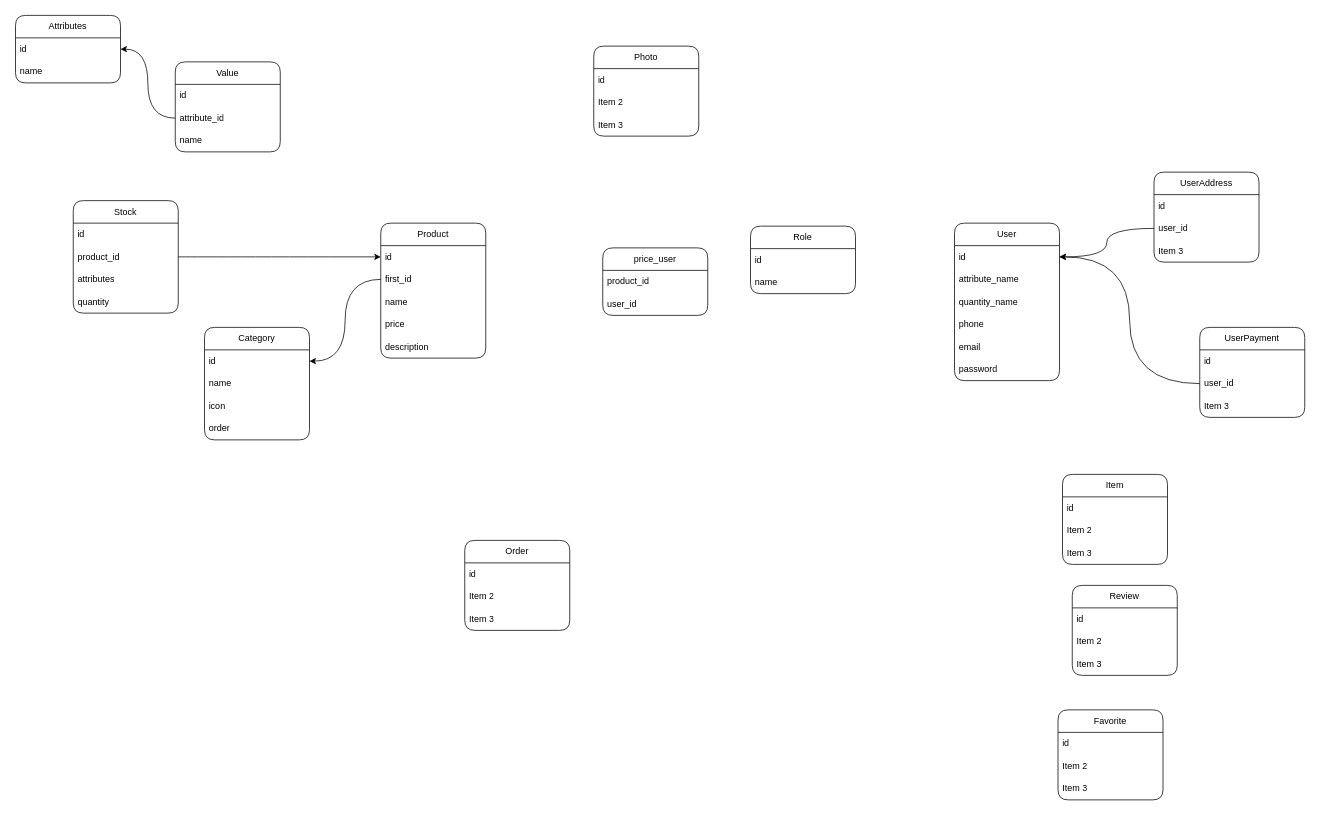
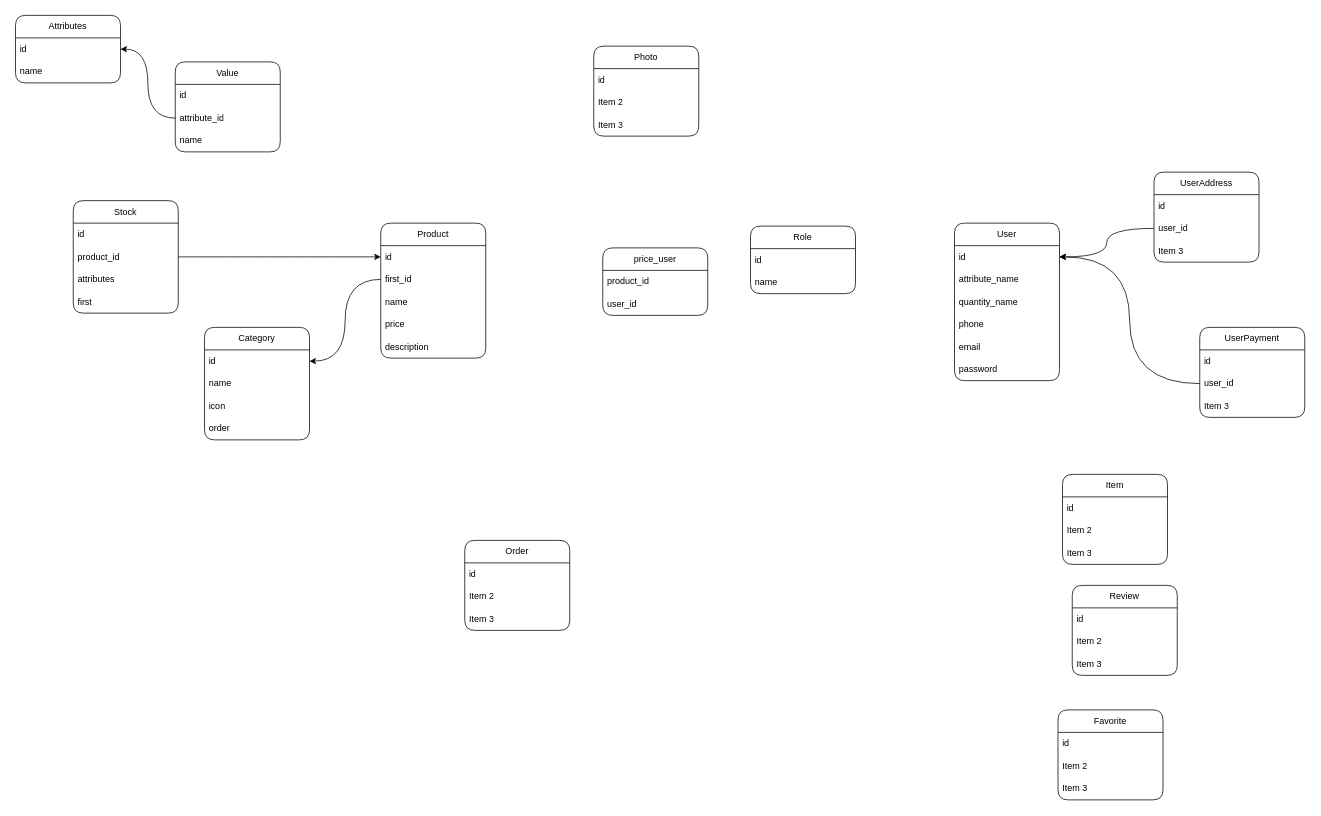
  <mxCell id="0" />
  <mxCell id="1" parent="0" />
  <mxCell id="2" value="User" style="swimlane;fontStyle=0;childLayout=stackLayout;horizontal=1;startSize=30;horizontalStack=0;resizeParent=1;resizeParentMax=0;resizeLast=0;collapsible=1;marginBottom=0;whiteSpace=wrap;html=1;rounded=1;" parent="1" vertex="1"><mxGeometry x="1272" y="297" width="140" height="210" as="geometry" /></mxCell>
  <mxCell id="3" value="id" style="text;strokeColor=none;fillColor=none;align=left;verticalAlign=middle;spacingLeft=4;spacingRight=4;overflow=hidden;points=[[0,0.5],[1,0.5]];portConstraint=eastwest;rotatable=0;whiteSpace=wrap;html=1;" parent="2" vertex="1"><mxGeometry y="30" width="140" height="30" as="geometry" /></mxCell>
  <mxCell id="4" value="attribute_name" style="text;strokeColor=none;fillColor=none;align=left;verticalAlign=middle;spacingLeft=4;spacingRight=4;overflow=hidden;points=[[0,0.5],[1,0.5]];portConstraint=eastwest;rotatable=0;whiteSpace=wrap;html=1;" parent="2" vertex="1"><mxGeometry y="60" width="140" height="30" as="geometry" /></mxCell>
  <mxCell id="5" value="quantity_name" style="text;strokeColor=none;fillColor=none;align=left;verticalAlign=middle;spacingLeft=4;spacingRight=4;overflow=hidden;points=[[0,0.5],[1,0.5]];portConstraint=eastwest;rotatable=0;whiteSpace=wrap;html=1;" parent="2" vertex="1"><mxGeometry y="90" width="140" height="30" as="geometry" /></mxCell>
  <mxCell id="6" value="phone" style="text;strokeColor=none;fillColor=none;align=left;verticalAlign=middle;spacingLeft=4;spacingRight=4;overflow=hidden;points=[[0,0.5],[1,0.5]];portConstraint=eastwest;rotatable=0;whiteSpace=wrap;html=1;" parent="2" vertex="1"><mxGeometry y="120" width="140" height="30" as="geometry" /></mxCell>
  <mxCell id="7" value="email" style="text;strokeColor=none;fillColor=none;align=left;verticalAlign=middle;spacingLeft=4;spacingRight=4;overflow=hidden;points=[[0,0.5],[1,0.5]];portConstraint=eastwest;rotatable=0;whiteSpace=wrap;html=1;" parent="2" vertex="1"><mxGeometry y="150" width="140" height="30" as="geometry" /></mxCell>
  <mxCell id="8" value="password" style="text;strokeColor=none;fillColor=none;align=left;verticalAlign=middle;spacingLeft=4;spacingRight=4;overflow=hidden;points=[[0,0.5],[1,0.5]];portConstraint=eastwest;rotatable=0;whiteSpace=wrap;html=1;" parent="2" vertex="1"><mxGeometry y="180" width="140" height="30" as="geometry" /></mxCell>
  <mxCell id="9" value="Order" style="swimlane;fontStyle=0;childLayout=stackLayout;horizontal=1;startSize=30;horizontalStack=0;resizeParent=1;resizeParentMax=0;resizeLast=0;collapsible=1;marginBottom=0;whiteSpace=wrap;html=1;rounded=1;" parent="1" vertex="1"><mxGeometry x="619" y="720" width="140" height="120" as="geometry" /></mxCell>
  <mxCell id="10" value="id" style="text;strokeColor=none;fillColor=none;align=left;verticalAlign=middle;spacingLeft=4;spacingRight=4;overflow=hidden;points=[[0,0.5],[1,0.5]];portConstraint=eastwest;rotatable=0;whiteSpace=wrap;html=1;" parent="9" vertex="1"><mxGeometry y="30" width="140" height="30" as="geometry" /></mxCell>
  <mxCell id="11" value="Item 2" style="text;strokeColor=none;fillColor=none;align=left;verticalAlign=middle;spacingLeft=4;spacingRight=4;overflow=hidden;points=[[0,0.5],[1,0.5]];portConstraint=eastwest;rotatable=0;whiteSpace=wrap;html=1;" parent="9" vertex="1"><mxGeometry y="60" width="140" height="30" as="geometry" /></mxCell>
  <mxCell id="12" value="Item 3" style="text;strokeColor=none;fillColor=none;align=left;verticalAlign=middle;spacingLeft=4;spacingRight=4;overflow=hidden;points=[[0,0.5],[1,0.5]];portConstraint=eastwest;rotatable=0;whiteSpace=wrap;html=1;" parent="9" vertex="1"><mxGeometry y="90" width="140" height="30" as="geometry" /></mxCell>
  <mxCell id="13" value="Role" style="swimlane;fontStyle=0;childLayout=stackLayout;horizontal=1;startSize=30;horizontalStack=0;resizeParent=1;resizeParentMax=0;resizeLast=0;collapsible=1;marginBottom=0;whiteSpace=wrap;html=1;rounded=1;" parent="1" vertex="1"><mxGeometry x="1000" y="301" width="140" height="90" as="geometry" /></mxCell>
  <mxCell id="14" value="id" style="text;strokeColor=none;fillColor=none;align=left;verticalAlign=middle;spacingLeft=4;spacingRight=4;overflow=hidden;points=[[0,0.5],[1,0.5]];portConstraint=eastwest;rotatable=0;whiteSpace=wrap;html=1;" parent="13" vertex="1"><mxGeometry y="30" width="140" height="30" as="geometry" /></mxCell>
  <mxCell id="15" value="name" style="text;strokeColor=none;fillColor=none;align=left;verticalAlign=middle;spacingLeft=4;spacingRight=4;overflow=hidden;points=[[0,0.5],[1,0.5]];portConstraint=eastwest;rotatable=0;whiteSpace=wrap;html=1;" parent="13" vertex="1"><mxGeometry y="60" width="140" height="30" as="geometry" /></mxCell>
  <mxCell id="16" value="Product" style="swimlane;fontStyle=0;childLayout=stackLayout;horizontal=1;startSize=30;horizontalStack=0;resizeParent=1;resizeParentMax=0;resizeLast=0;collapsible=1;marginBottom=0;whiteSpace=wrap;html=1;rounded=1;" parent="1" vertex="1"><mxGeometry x="507" y="297" width="140" height="180" as="geometry" /></mxCell>
  <mxCell id="17" value="id" style="text;strokeColor=none;fillColor=none;align=left;verticalAlign=middle;spacingLeft=4;spacingRight=4;overflow=hidden;points=[[0,0.5],[1,0.5]];portConstraint=eastwest;rotatable=0;whiteSpace=wrap;html=1;" parent="16" vertex="1"><mxGeometry y="30" width="140" height="30" as="geometry" /></mxCell>
  <mxCell id="18" value="first_id" style="text;strokeColor=none;fillColor=none;align=left;verticalAlign=middle;spacingLeft=4;spacingRight=4;overflow=hidden;points=[[0,0.5],[1,0.5]];portConstraint=eastwest;rotatable=0;whiteSpace=wrap;html=1;" parent="16" vertex="1"><mxGeometry y="60" width="140" height="30" as="geometry" /></mxCell>
  <mxCell id="19" value="name" style="text;strokeColor=none;fillColor=none;align=left;verticalAlign=middle;spacingLeft=4;spacingRight=4;overflow=hidden;points=[[0,0.5],[1,0.5]];portConstraint=eastwest;rotatable=0;whiteSpace=wrap;html=1;" parent="16" vertex="1"><mxGeometry y="90" width="140" height="30" as="geometry" /></mxCell>
  <mxCell id="20" value="price" style="text;strokeColor=none;fillColor=none;align=left;verticalAlign=middle;spacingLeft=4;spacingRight=4;overflow=hidden;points=[[0,0.5],[1,0.5]];portConstraint=eastwest;rotatable=0;whiteSpace=wrap;html=1;" parent="16" vertex="1"><mxGeometry y="120" width="140" height="30" as="geometry" /></mxCell>
  <mxCell id="21" value="description" style="text;strokeColor=none;fillColor=none;align=left;verticalAlign=middle;spacingLeft=4;spacingRight=4;overflow=hidden;points=[[0,0.5],[1,0.5]];portConstraint=eastwest;rotatable=0;whiteSpace=wrap;html=1;" parent="16" vertex="1"><mxGeometry y="150" width="140" height="30" as="geometry" /></mxCell>
  <mxCell id="22" value="Category" style="swimlane;fontStyle=0;childLayout=stackLayout;horizontal=1;startSize=30;horizontalStack=0;resizeParent=1;resizeParentMax=0;resizeLast=0;collapsible=1;marginBottom=0;whiteSpace=wrap;html=1;rounded=1;" parent="1" vertex="1"><mxGeometry x="272" y="436" width="140" height="150" as="geometry" /></mxCell>
  <mxCell id="23" value="id" style="text;strokeColor=none;fillColor=none;align=left;verticalAlign=middle;spacingLeft=4;spacingRight=4;overflow=hidden;points=[[0,0.5],[1,0.5]];portConstraint=eastwest;rotatable=0;whiteSpace=wrap;html=1;" parent="22" vertex="1"><mxGeometry y="30" width="140" height="30" as="geometry" /></mxCell>
  <mxCell id="24" value="name" style="text;strokeColor=none;fillColor=none;align=left;verticalAlign=middle;spacingLeft=4;spacingRight=4;overflow=hidden;points=[[0,0.5],[1,0.5]];portConstraint=eastwest;rotatable=0;whiteSpace=wrap;html=1;" parent="22" vertex="1"><mxGeometry y="60" width="140" height="30" as="geometry" /></mxCell>
  <mxCell id="25" value="icon" style="text;strokeColor=none;fillColor=none;align=left;verticalAlign=middle;spacingLeft=4;spacingRight=4;overflow=hidden;points=[[0,0.5],[1,0.5]];portConstraint=eastwest;rotatable=0;whiteSpace=wrap;html=1;" parent="22" vertex="1"><mxGeometry y="90" width="140" height="30" as="geometry" /></mxCell>
  <mxCell id="26" value="order" style="text;strokeColor=none;fillColor=none;align=left;verticalAlign=middle;spacingLeft=4;spacingRight=4;overflow=hidden;points=[[0,0.5],[1,0.5]];portConstraint=eastwest;rotatable=0;whiteSpace=wrap;html=1;" parent="22" vertex="1"><mxGeometry y="120" width="140" height="30" as="geometry" /></mxCell>
  <mxCell id="27" value="Item" style="swimlane;fontStyle=0;childLayout=stackLayout;horizontal=1;startSize=30;horizontalStack=0;resizeParent=1;resizeParentMax=0;resizeLast=0;collapsible=1;marginBottom=0;whiteSpace=wrap;html=1;rounded=1;" parent="1" vertex="1"><mxGeometry x="1416" y="632" width="140" height="120" as="geometry" /></mxCell>
  <mxCell id="28" value="id" style="text;strokeColor=none;fillColor=none;align=left;verticalAlign=middle;spacingLeft=4;spacingRight=4;overflow=hidden;points=[[0,0.5],[1,0.5]];portConstraint=eastwest;rotatable=0;whiteSpace=wrap;html=1;" parent="27" vertex="1"><mxGeometry y="30" width="140" height="30" as="geometry" /></mxCell>
  <mxCell id="29" value="Item 2" style="text;strokeColor=none;fillColor=none;align=left;verticalAlign=middle;spacingLeft=4;spacingRight=4;overflow=hidden;points=[[0,0.5],[1,0.5]];portConstraint=eastwest;rotatable=0;whiteSpace=wrap;html=1;" parent="27" vertex="1"><mxGeometry y="60" width="140" height="30" as="geometry" /></mxCell>
  <mxCell id="30" value="Item 3" style="text;strokeColor=none;fillColor=none;align=left;verticalAlign=middle;spacingLeft=4;spacingRight=4;overflow=hidden;points=[[0,0.5],[1,0.5]];portConstraint=eastwest;rotatable=0;whiteSpace=wrap;html=1;" parent="27" vertex="1"><mxGeometry y="90" width="140" height="30" as="geometry" /></mxCell>
  <mxCell id="31" value="Review" style="swimlane;fontStyle=0;childLayout=stackLayout;horizontal=1;startSize=30;horizontalStack=0;resizeParent=1;resizeParentMax=0;resizeLast=0;collapsible=1;marginBottom=0;whiteSpace=wrap;html=1;rounded=1;" parent="1" vertex="1"><mxGeometry x="1429" y="780" width="140" height="120" as="geometry" /></mxCell>
  <mxCell id="32" value="id" style="text;strokeColor=none;fillColor=none;align=left;verticalAlign=middle;spacingLeft=4;spacingRight=4;overflow=hidden;points=[[0,0.5],[1,0.5]];portConstraint=eastwest;rotatable=0;whiteSpace=wrap;html=1;" parent="31" vertex="1"><mxGeometry y="30" width="140" height="30" as="geometry" /></mxCell>
  <mxCell id="33" value="Item 2" style="text;strokeColor=none;fillColor=none;align=left;verticalAlign=middle;spacingLeft=4;spacingRight=4;overflow=hidden;points=[[0,0.5],[1,0.5]];portConstraint=eastwest;rotatable=0;whiteSpace=wrap;html=1;" parent="31" vertex="1"><mxGeometry y="60" width="140" height="30" as="geometry" /></mxCell>
  <mxCell id="34" value="Item 3" style="text;strokeColor=none;fillColor=none;align=left;verticalAlign=middle;spacingLeft=4;spacingRight=4;overflow=hidden;points=[[0,0.5],[1,0.5]];portConstraint=eastwest;rotatable=0;whiteSpace=wrap;html=1;" parent="31" vertex="1"><mxGeometry y="90" width="140" height="30" as="geometry" /></mxCell>
  <mxCell id="35" value="Photo" style="swimlane;fontStyle=0;childLayout=stackLayout;horizontal=1;startSize=30;horizontalStack=0;resizeParent=1;resizeParentMax=0;resizeLast=0;collapsible=1;marginBottom=0;whiteSpace=wrap;html=1;rounded=1;" parent="1" vertex="1"><mxGeometry x="791" y="61" width="140" height="120" as="geometry" /></mxCell>
  <mxCell id="36" value="id" style="text;strokeColor=none;fillColor=none;align=left;verticalAlign=middle;spacingLeft=4;spacingRight=4;overflow=hidden;points=[[0,0.5],[1,0.5]];portConstraint=eastwest;rotatable=0;whiteSpace=wrap;html=1;" parent="35" vertex="1"><mxGeometry y="30" width="140" height="30" as="geometry" /></mxCell>
  <mxCell id="37" value="Item 2" style="text;strokeColor=none;fillColor=none;align=left;verticalAlign=middle;spacingLeft=4;spacingRight=4;overflow=hidden;points=[[0,0.5],[1,0.5]];portConstraint=eastwest;rotatable=0;whiteSpace=wrap;html=1;" parent="35" vertex="1"><mxGeometry y="60" width="140" height="30" as="geometry" /></mxCell>
  <mxCell id="38" value="Item 3" style="text;strokeColor=none;fillColor=none;align=left;verticalAlign=middle;spacingLeft=4;spacingRight=4;overflow=hidden;points=[[0,0.5],[1,0.5]];portConstraint=eastwest;rotatable=0;whiteSpace=wrap;html=1;" parent="35" vertex="1"><mxGeometry y="90" width="140" height="30" as="geometry" /></mxCell>
  <mxCell id="39" value="Attributes" style="swimlane;fontStyle=0;childLayout=stackLayout;horizontal=1;startSize=30;horizontalStack=0;resizeParent=1;resizeParentMax=0;resizeLast=0;collapsible=1;marginBottom=0;whiteSpace=wrap;html=1;rounded=1;" parent="1" vertex="1"><mxGeometry x="20" y="20" width="140" height="90" as="geometry" /></mxCell>
  <mxCell id="40" value="id" style="text;strokeColor=none;fillColor=none;align=left;verticalAlign=middle;spacingLeft=4;spacingRight=4;overflow=hidden;points=[[0,0.5],[1,0.5]];portConstraint=eastwest;rotatable=0;whiteSpace=wrap;html=1;" parent="39" vertex="1"><mxGeometry y="30" width="140" height="30" as="geometry" /></mxCell>
  <mxCell id="41" value="name" style="text;strokeColor=none;fillColor=none;align=left;verticalAlign=middle;spacingLeft=4;spacingRight=4;overflow=hidden;points=[[0,0.5],[1,0.5]];portConstraint=eastwest;rotatable=0;whiteSpace=wrap;html=1;" parent="39" vertex="1"><mxGeometry y="60" width="140" height="30" as="geometry" /></mxCell>
  <mxCell id="42" value="Favorite" style="swimlane;fontStyle=0;childLayout=stackLayout;horizontal=1;startSize=30;horizontalStack=0;resizeParent=1;resizeParentMax=0;resizeLast=0;collapsible=1;marginBottom=0;whiteSpace=wrap;html=1;rounded=1;" parent="1" vertex="1"><mxGeometry x="1410" y="946" width="140" height="120" as="geometry" /></mxCell>
  <mxCell id="43" value="id" style="text;strokeColor=none;fillColor=none;align=left;verticalAlign=middle;spacingLeft=4;spacingRight=4;overflow=hidden;points=[[0,0.5],[1,0.5]];portConstraint=eastwest;rotatable=0;whiteSpace=wrap;html=1;" parent="42" vertex="1"><mxGeometry y="30" width="140" height="30" as="geometry" /></mxCell>
  <mxCell id="44" value="Item 2" style="text;strokeColor=none;fillColor=none;align=left;verticalAlign=middle;spacingLeft=4;spacingRight=4;overflow=hidden;points=[[0,0.5],[1,0.5]];portConstraint=eastwest;rotatable=0;whiteSpace=wrap;html=1;" parent="42" vertex="1"><mxGeometry y="60" width="140" height="30" as="geometry" /></mxCell>
  <mxCell id="45" value="Item 3" style="text;strokeColor=none;fillColor=none;align=left;verticalAlign=middle;spacingLeft=4;spacingRight=4;overflow=hidden;points=[[0,0.5],[1,0.5]];portConstraint=eastwest;rotatable=0;whiteSpace=wrap;html=1;" parent="42" vertex="1"><mxGeometry y="90" width="140" height="30" as="geometry" /></mxCell>
  <mxCell id="46" value="UserAddress" style="swimlane;fontStyle=0;childLayout=stackLayout;horizontal=1;startSize=30;horizontalStack=0;resizeParent=1;resizeParentMax=0;resizeLast=0;collapsible=1;marginBottom=0;whiteSpace=wrap;html=1;rounded=1;" parent="1" vertex="1"><mxGeometry x="1538" y="229" width="140" height="120" as="geometry" /></mxCell>
  <mxCell id="47" value="id" style="text;strokeColor=none;fillColor=none;align=left;verticalAlign=middle;spacingLeft=4;spacingRight=4;overflow=hidden;points=[[0,0.5],[1,0.5]];portConstraint=eastwest;rotatable=0;whiteSpace=wrap;html=1;" parent="46" vertex="1"><mxGeometry y="30" width="140" height="30" as="geometry" /></mxCell>
  <mxCell id="48" value="user_id" style="text;strokeColor=none;fillColor=none;align=left;verticalAlign=middle;spacingLeft=4;spacingRight=4;overflow=hidden;points=[[0,0.5],[1,0.5]];portConstraint=eastwest;rotatable=0;whiteSpace=wrap;html=1;" parent="46" vertex="1"><mxGeometry y="60" width="140" height="30" as="geometry" /></mxCell>
  <mxCell id="49" value="Item 3" style="text;strokeColor=none;fillColor=none;align=left;verticalAlign=middle;spacingLeft=4;spacingRight=4;overflow=hidden;points=[[0,0.5],[1,0.5]];portConstraint=eastwest;rotatable=0;whiteSpace=wrap;html=1;" parent="46" vertex="1"><mxGeometry y="90" width="140" height="30" as="geometry" /></mxCell>
  <mxCell id="50" value="UserPayment" style="swimlane;fontStyle=0;childLayout=stackLayout;horizontal=1;startSize=30;horizontalStack=0;resizeParent=1;resizeParentMax=0;resizeLast=0;collapsible=1;marginBottom=0;whiteSpace=wrap;html=1;rounded=1;" parent="1" vertex="1"><mxGeometry x="1599" y="436" width="140" height="120" as="geometry" /></mxCell>
  <mxCell id="51" value="id" style="text;strokeColor=none;fillColor=none;align=left;verticalAlign=middle;spacingLeft=4;spacingRight=4;overflow=hidden;points=[[0,0.5],[1,0.5]];portConstraint=eastwest;rotatable=0;whiteSpace=wrap;html=1;" parent="50" vertex="1"><mxGeometry y="30" width="140" height="30" as="geometry" /></mxCell>
  <mxCell id="52" value="user_id" style="text;strokeColor=none;fillColor=none;align=left;verticalAlign=middle;spacingLeft=4;spacingRight=4;overflow=hidden;points=[[0,0.5],[1,0.5]];portConstraint=eastwest;rotatable=0;whiteSpace=wrap;html=1;" parent="50" vertex="1"><mxGeometry y="60" width="140" height="30" as="geometry" /></mxCell>
  <mxCell id="53" value="Item 3" style="text;strokeColor=none;fillColor=none;align=left;verticalAlign=middle;spacingLeft=4;spacingRight=4;overflow=hidden;points=[[0,0.5],[1,0.5]];portConstraint=eastwest;rotatable=0;whiteSpace=wrap;html=1;" parent="50" vertex="1"><mxGeometry y="90" width="140" height="30" as="geometry" /></mxCell>
  <mxCell id="54" style="edgeStyle=orthogonalEdgeStyle;curved=1;rounded=0;orthogonalLoop=1;jettySize=auto;html=1;exitX=0;exitY=0.5;exitDx=0;exitDy=0;" parent="1" source="52" target="3" edge="1"><mxGeometry relative="1" as="geometry" /></mxCell>
  <mxCell id="55" style="edgeStyle=orthogonalEdgeStyle;curved=1;rounded=0;orthogonalLoop=1;jettySize=auto;html=1;exitX=0;exitY=0.5;exitDx=0;exitDy=0;" parent="1" source="48" target="3" edge="1"><mxGeometry relative="1" as="geometry" /></mxCell>
  <mxCell id="56" style="edgeStyle=orthogonalEdgeStyle;curved=1;rounded=0;orthogonalLoop=1;jettySize=auto;html=1;exitX=0;exitY=0.5;exitDx=0;exitDy=0;" parent="1" source="18" target="23" edge="1"><mxGeometry relative="1" as="geometry" /></mxCell>
  <mxCell id="57" value="Value" style="swimlane;fontStyle=0;childLayout=stackLayout;horizontal=1;startSize=30;horizontalStack=0;resizeParent=1;resizeParentMax=0;resizeLast=0;collapsible=1;marginBottom=0;whiteSpace=wrap;html=1;rounded=1;" parent="1" vertex="1"><mxGeometry x="233" y="82" width="140" height="120" as="geometry" /></mxCell>
  <mxCell id="58" value="id" style="text;strokeColor=none;fillColor=none;align=left;verticalAlign=middle;spacingLeft=4;spacingRight=4;overflow=hidden;points=[[0,0.5],[1,0.5]];portConstraint=eastwest;rotatable=0;whiteSpace=wrap;html=1;" parent="57" vertex="1"><mxGeometry y="30" width="140" height="30" as="geometry" /></mxCell>
  <mxCell id="59" value="attribute_id" style="text;strokeColor=none;fillColor=none;align=left;verticalAlign=middle;spacingLeft=4;spacingRight=4;overflow=hidden;points=[[0,0.5],[1,0.5]];portConstraint=eastwest;rotatable=0;whiteSpace=wrap;html=1;" parent="57" vertex="1"><mxGeometry y="60" width="140" height="30" as="geometry" /></mxCell>
  <mxCell id="60" value="name" style="text;strokeColor=none;fillColor=none;align=left;verticalAlign=middle;spacingLeft=4;spacingRight=4;overflow=hidden;points=[[0,0.5],[1,0.5]];portConstraint=eastwest;rotatable=0;whiteSpace=wrap;html=1;" parent="57" vertex="1"><mxGeometry y="90" width="140" height="30" as="geometry" /></mxCell>
  <mxCell id="61" style="edgeStyle=orthogonalEdgeStyle;curved=1;rounded=0;orthogonalLoop=1;jettySize=auto;html=1;exitX=0;exitY=0.5;exitDx=0;exitDy=0;" parent="1" source="59" target="40" edge="1"><mxGeometry relative="1" as="geometry" /></mxCell>
  <mxCell id="62" value="Stock" style="swimlane;fontStyle=0;childLayout=stackLayout;horizontal=1;startSize=30;horizontalStack=0;resizeParent=1;resizeParentMax=0;resizeLast=0;collapsible=1;marginBottom=0;whiteSpace=wrap;html=1;rounded=1;" parent="1" vertex="1"><mxGeometry x="97" y="267" width="140" height="150" as="geometry" /></mxCell>
  <mxCell id="63" value="id" style="text;strokeColor=none;fillColor=none;align=left;verticalAlign=middle;spacingLeft=4;spacingRight=4;overflow=hidden;points=[[0,0.5],[1,0.5]];portConstraint=eastwest;rotatable=0;whiteSpace=wrap;html=1;" parent="62" vertex="1"><mxGeometry y="30" width="140" height="30" as="geometry" /></mxCell>
  <mxCell id="64" value="product_id" style="text;strokeColor=none;fillColor=none;align=left;verticalAlign=middle;spacingLeft=4;spacingRight=4;overflow=hidden;points=[[0,0.5],[1,0.5]];portConstraint=eastwest;rotatable=0;whiteSpace=wrap;html=1;" parent="62" vertex="1"><mxGeometry y="60" width="140" height="30" as="geometry" /></mxCell>
  <mxCell id="65" value="attributes" style="text;strokeColor=none;fillColor=none;align=left;verticalAlign=middle;spacingLeft=4;spacingRight=4;overflow=hidden;points=[[0,0.5],[1,0.5]];portConstraint=eastwest;rotatable=0;whiteSpace=wrap;html=1;" parent="62" vertex="1"><mxGeometry y="90" width="140" height="30" as="geometry" /></mxCell>
- <mxCell id="66" value="quantity" style="text;strokeColor=none;fillColor=none;align=left;verticalAlign=middle;spacingLeft=4;spacingRight=4;overflow=hidden;points=[[0,0.5],[1,0.5]];portConstraint=eastwest;rotatable=0;whiteSpace=wrap;html=1;" parent="62" vertex="1"><mxGeometry y="120" width="140" height="30" as="geometry" /></mxCell>
+ <mxCell id="66" value="first" style="text;strokeColor=none;fillColor=none;align=left;verticalAlign=middle;spacingLeft=4;spacingRight=4;overflow=hidden;points=[[0,0.5],[1,0.5]];portConstraint=eastwest;rotatable=0;whiteSpace=wrap;html=1;" parent="62" vertex="1"><mxGeometry y="120" width="140" height="30" as="geometry" /></mxCell>
  <mxCell id="67" style="edgeStyle=orthogonalEdgeStyle;curved=1;rounded=0;orthogonalLoop=1;jettySize=auto;html=1;exitX=1;exitY=0.5;exitDx=0;exitDy=0;" parent="1" source="64" target="17" edge="1"><mxGeometry relative="1" as="geometry" /></mxCell>
  <mxCell id="68" value="price_user" style="swimlane;fontStyle=0;childLayout=stackLayout;horizontal=1;startSize=30;horizontalStack=0;resizeParent=1;resizeParentMax=0;resizeLast=0;collapsible=1;marginBottom=0;whiteSpace=wrap;html=1;rounded=1;" vertex="1" parent="1"><mxGeometry x="803" y="330" width="140" height="90" as="geometry" /></mxCell>
  <mxCell id="69" value="product_id" style="text;strokeColor=none;fillColor=none;align=left;verticalAlign=middle;spacingLeft=4;spacingRight=4;overflow=hidden;points=[[0,0.5],[1,0.5]];portConstraint=eastwest;rotatable=0;whiteSpace=wrap;html=1;" vertex="1" parent="68"><mxGeometry y="30" width="140" height="30" as="geometry" /></mxCell>
  <mxCell id="70" value="user_id" style="text;strokeColor=none;fillColor=none;align=left;verticalAlign=middle;spacingLeft=4;spacingRight=4;overflow=hidden;points=[[0,0.5],[1,0.5]];portConstraint=eastwest;rotatable=0;whiteSpace=wrap;html=1;" vertex="1" parent="68"><mxGeometry y="60" width="140" height="30" as="geometry" /></mxCell>
